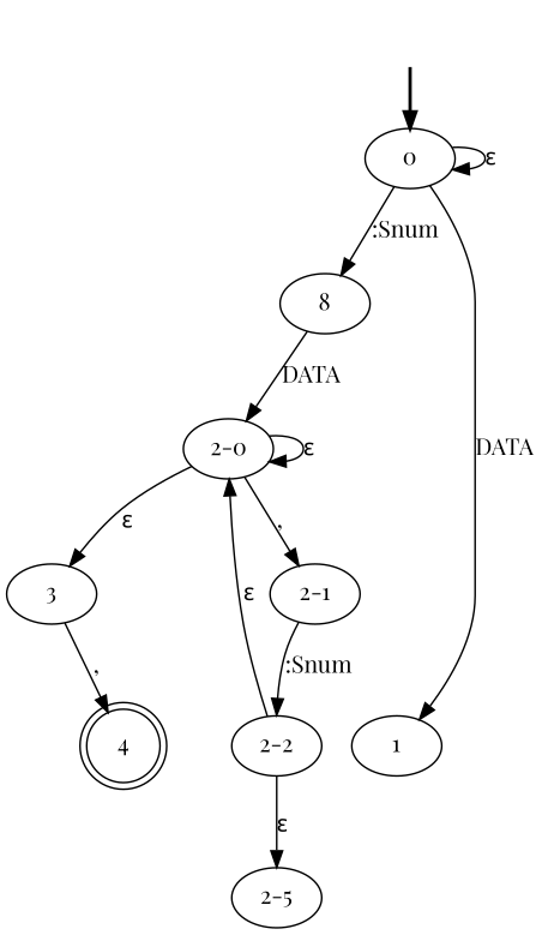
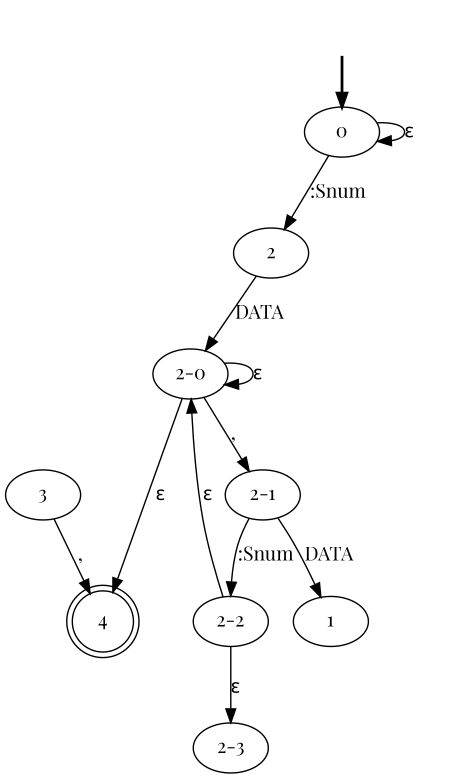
  digraph {
    fontname="Playfair Display"
    node [fontname="Playfair Display"]
    edge [fontname="Playfair Display"]
    fake0 [style=invisible]
    0 [root=true]
-   2 [label=8]
+   2
    1
    "2-0"
    3
    "2-1"
    4 [shape=doublecircle]
    "2-2"
-   "2-3" [label="2-5"]
+   "2-3"
    fake0 -> 0 [style=bold]
    0 -> 0 [label="ε"]
    0 -> 2 [label=":Snum"]
-   0 -> 1 [label=DATA]
+   "2-1" -> 1 [label=DATA]
    2 -> "2-0" [label=DATA]
    "2-0" -> "2-0" [label="ε"]
-   "2-0" -> 3 [label="ε"]
+   "2-0" -> 4 [label="ε"]
    "2-0" -> "2-1" [label=","]
    3 -> 4 [label=","]
    "2-1" -> "2-2" [label=":Snum"]
    "2-2" -> "2-0" [label="ε"]
    "2-2" -> "2-3" [label="ε"]
  }
